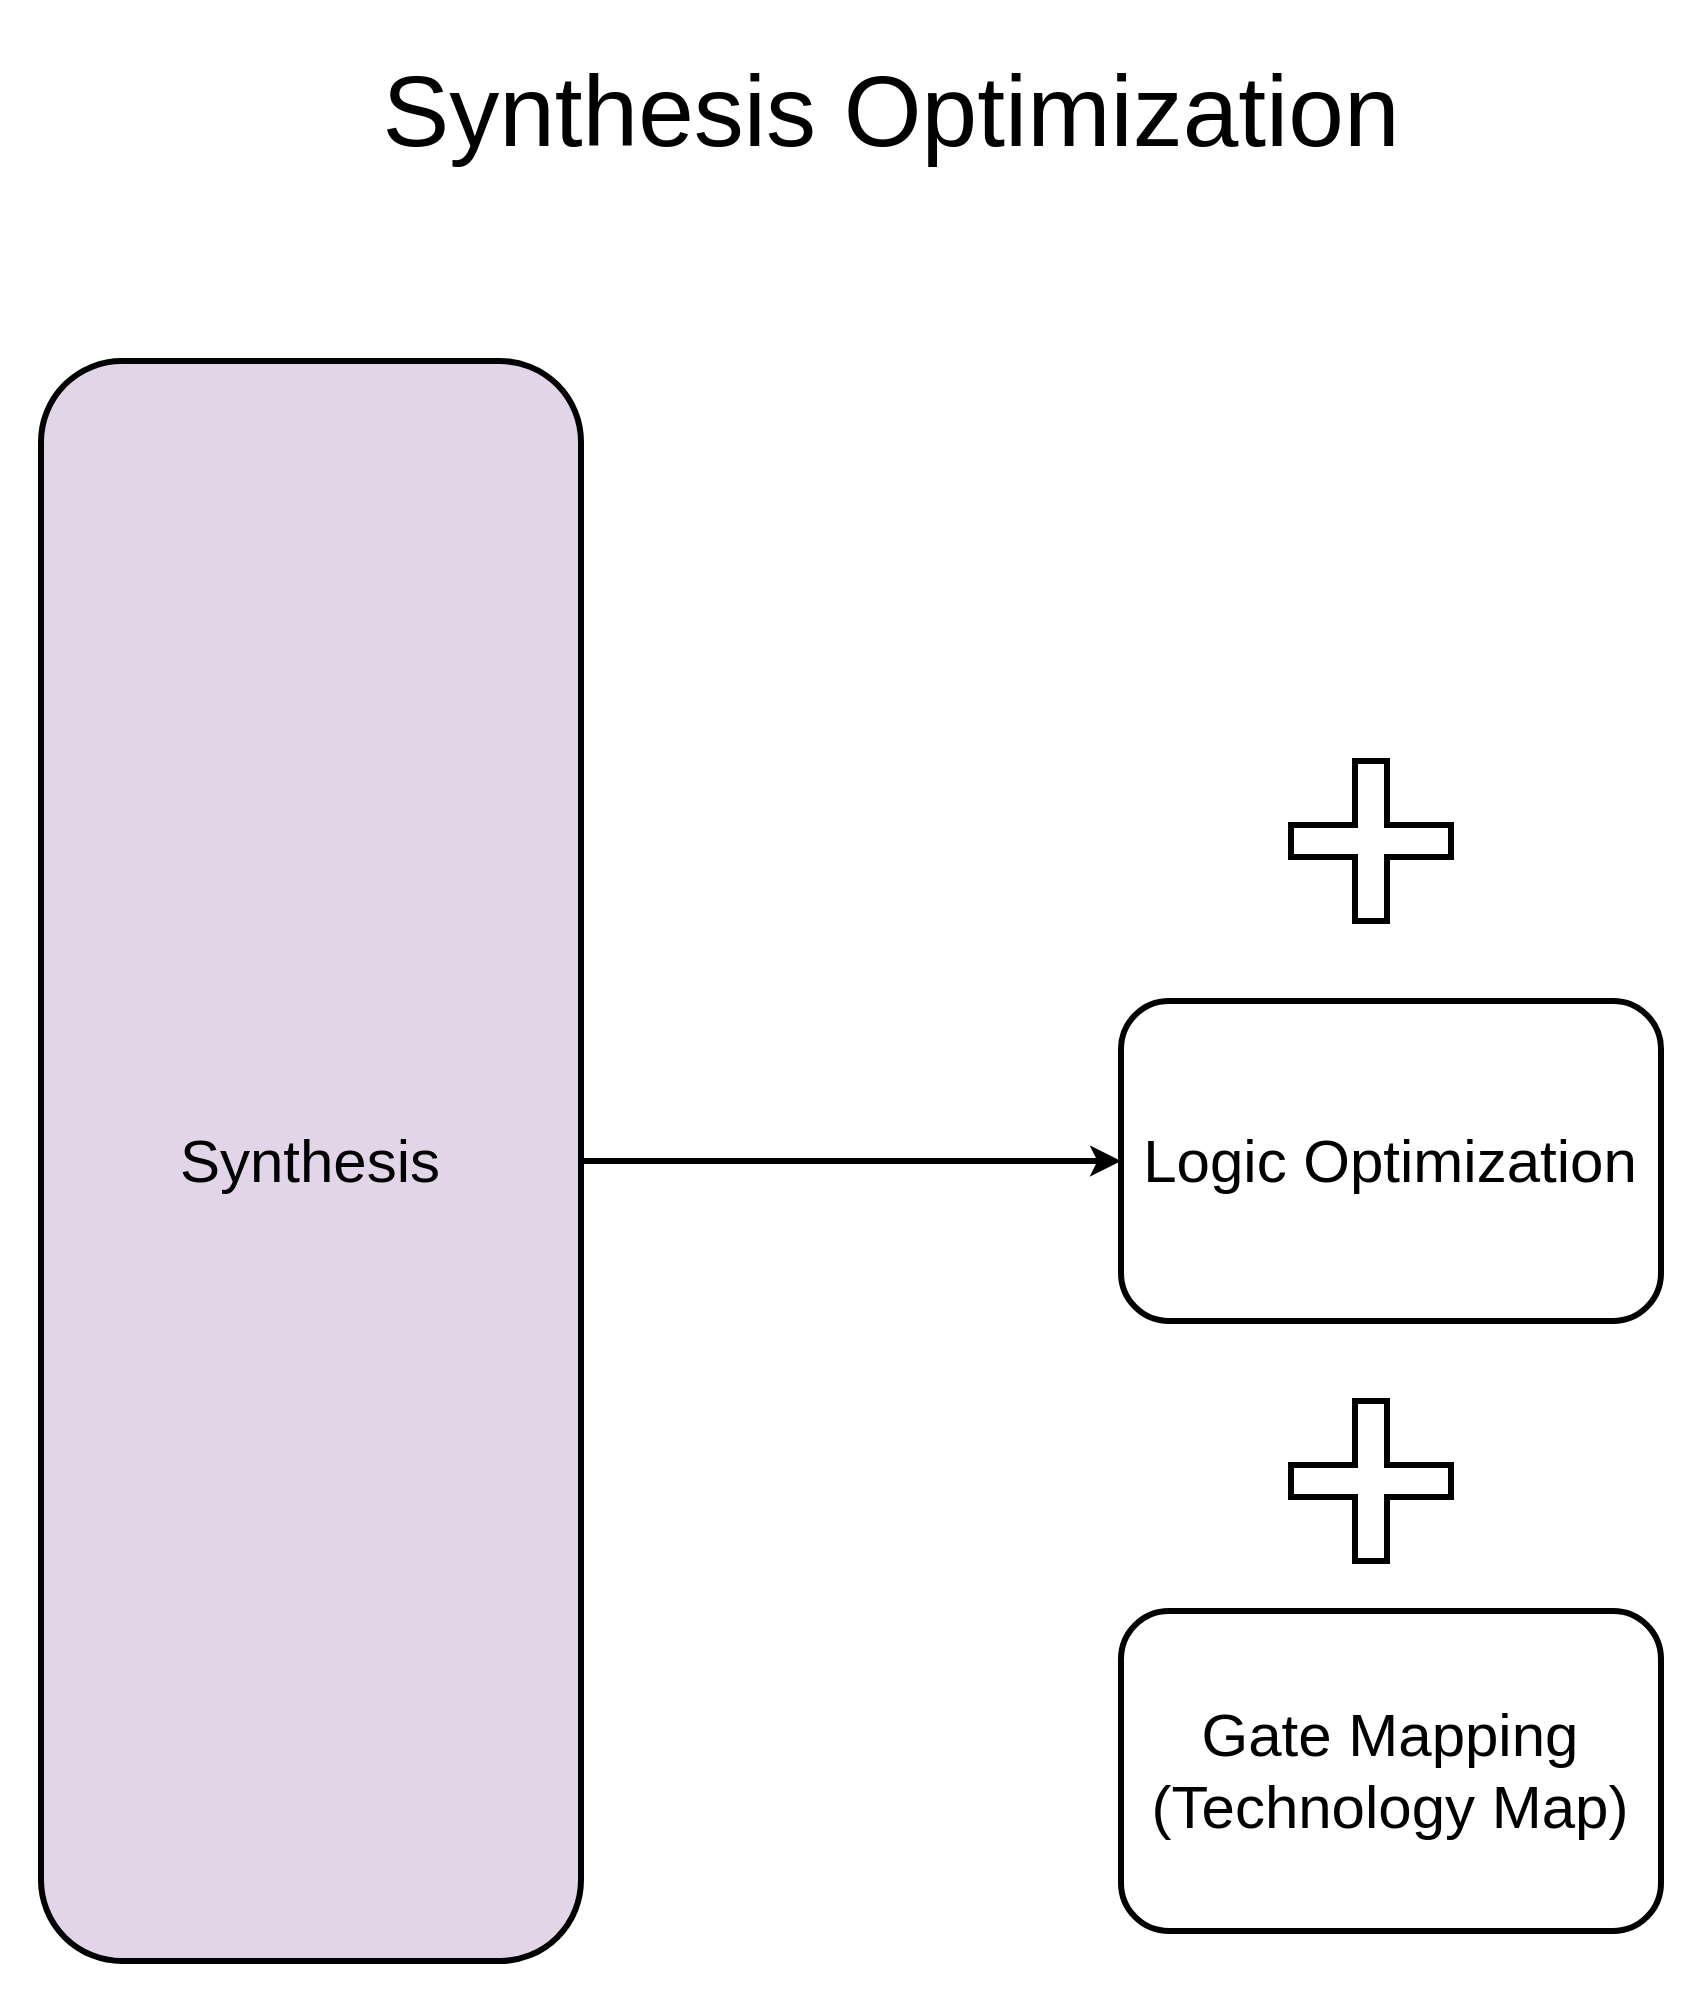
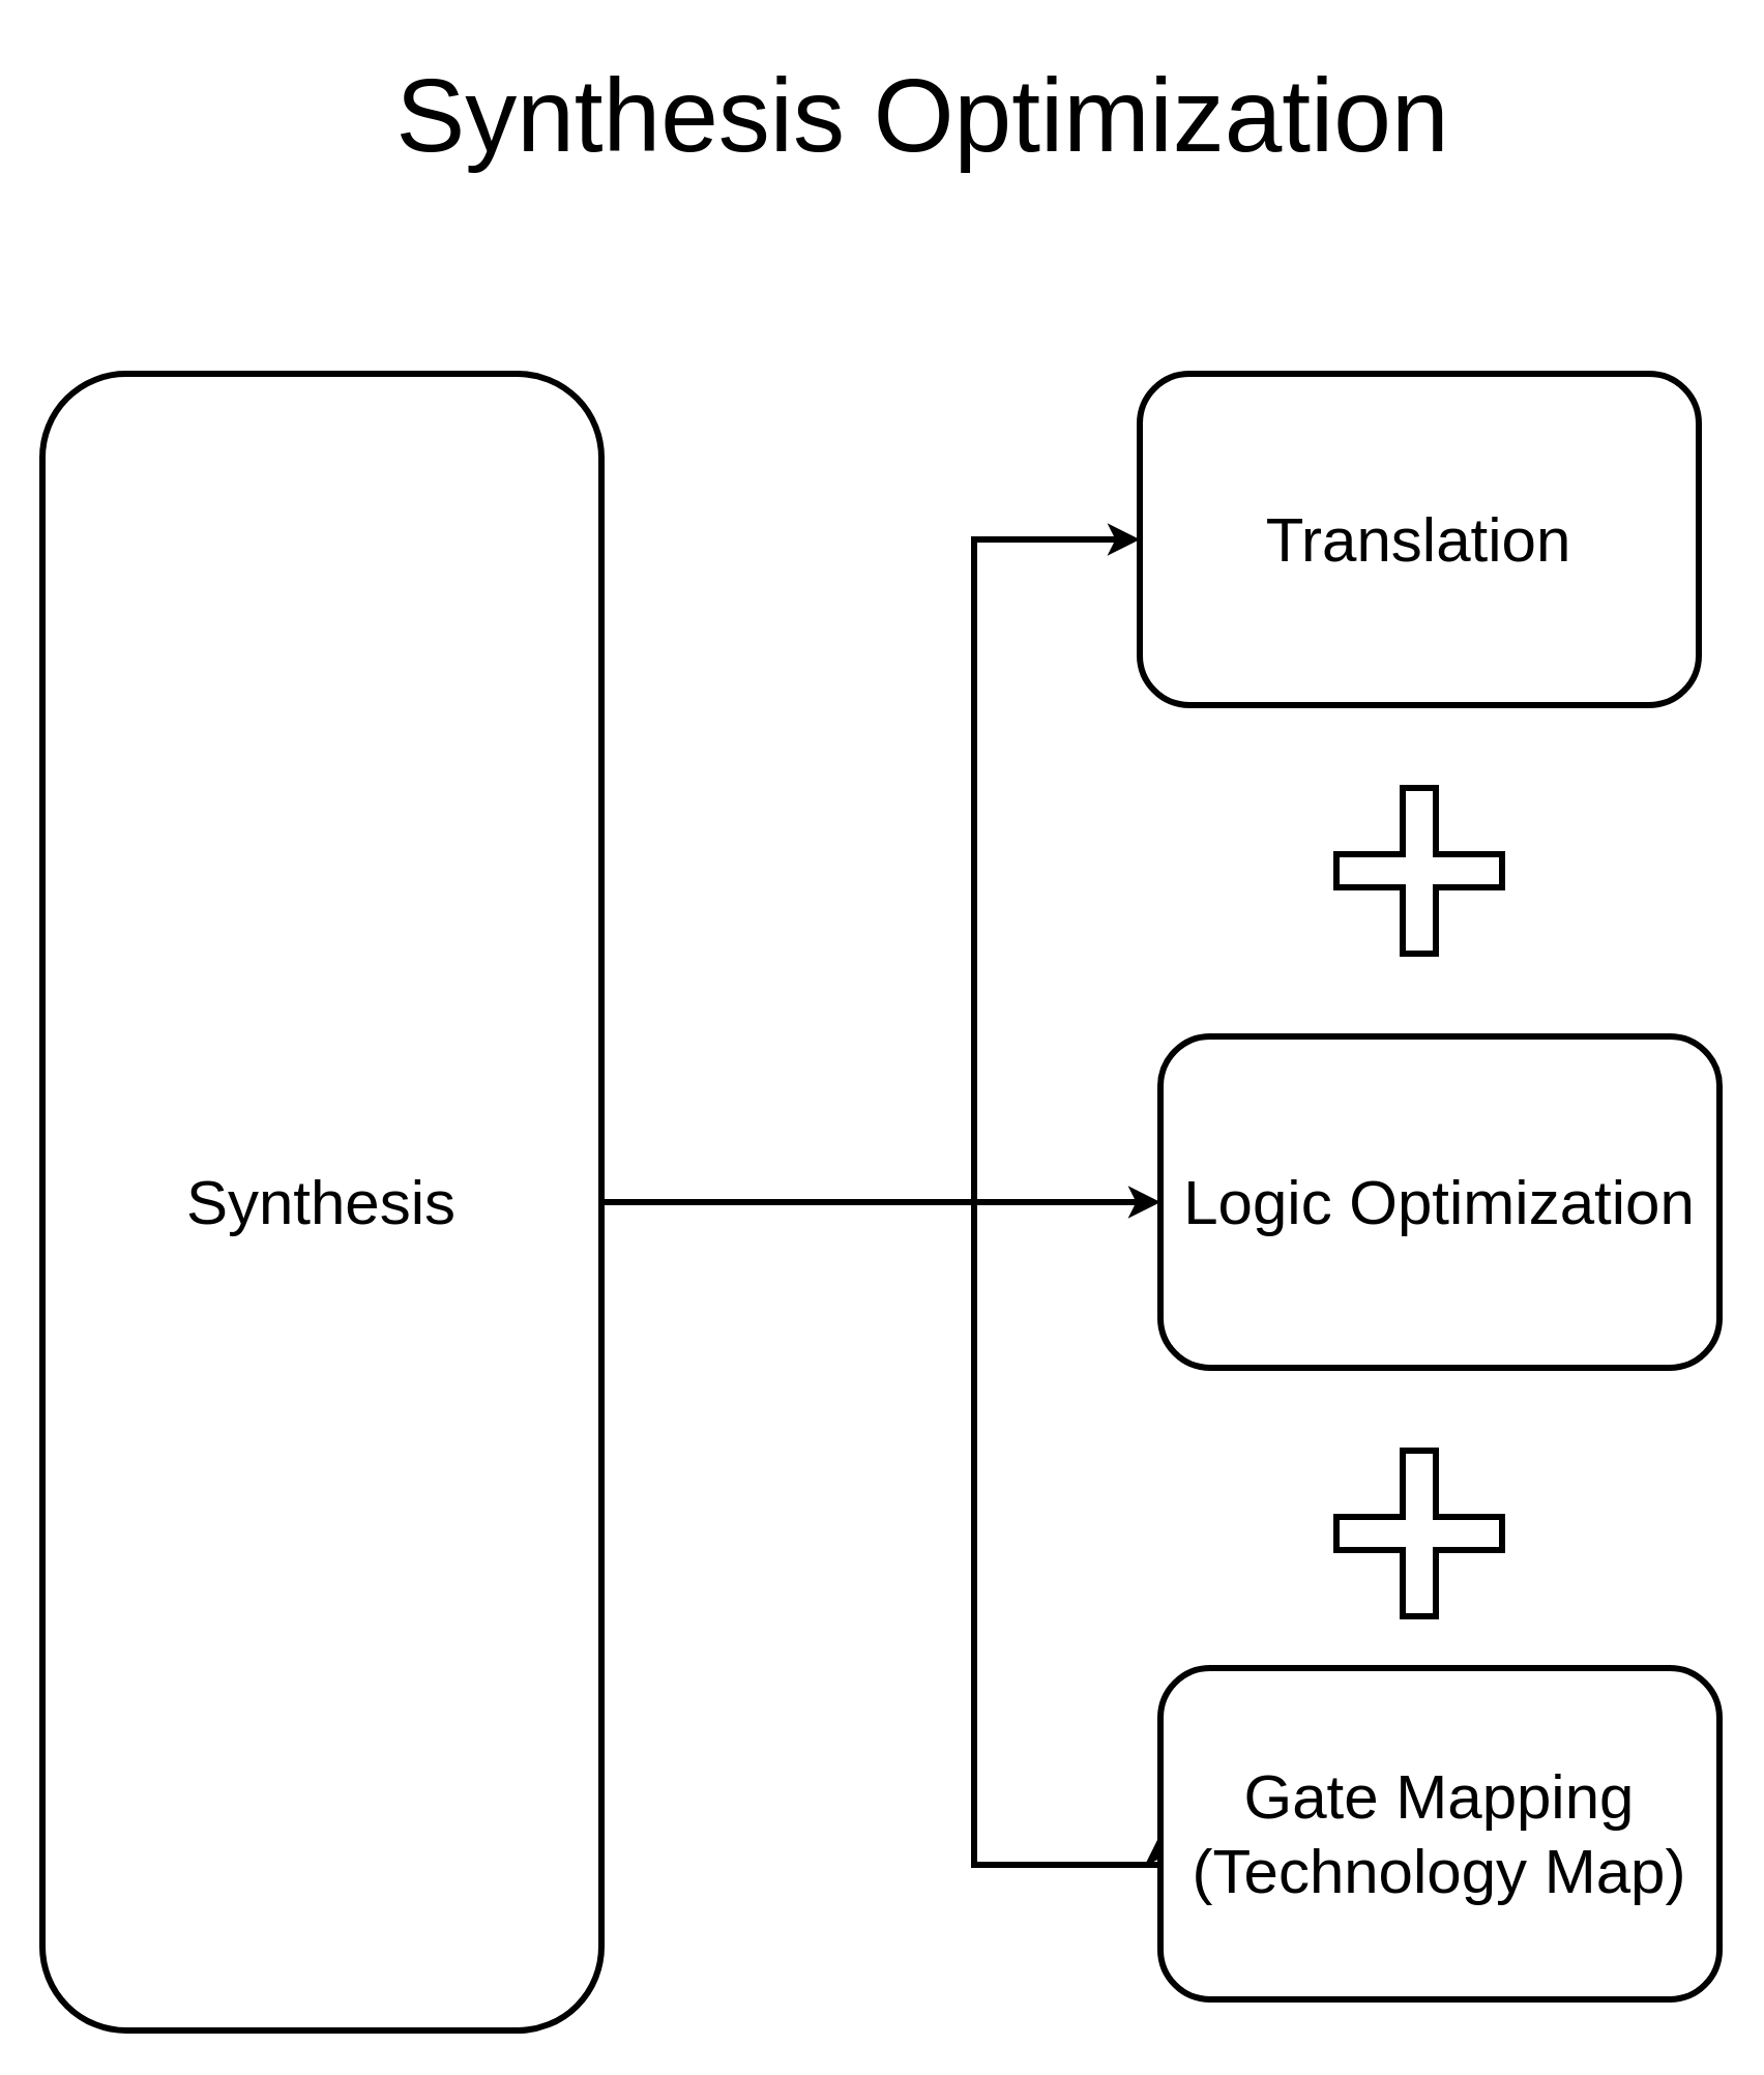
  <mxCell id="0" />
  <mxCell id="1" parent="0" />
+ <mxCell id="2" style="edgeStyle=orthogonalEdgeStyle;rounded=0;orthogonalLoop=1;jettySize=auto;html=1;exitX=1;exitY=0.5;exitDx=0;exitDy=0;entryX=0;entryY=0.5;entryDx=0;entryDy=0;strokeWidth=3;" edge="1" parent="1" source="5" target="6"><mxGeometry relative="1" as="geometry"><Array as="points"><mxPoint x="290" y="580" /><mxPoint x="470" y="580" /><mxPoint x="470" y="260" /></Array></mxGeometry></mxCell>
  <mxCell id="3" style="edgeStyle=orthogonalEdgeStyle;rounded=0;orthogonalLoop=1;jettySize=auto;html=1;exitX=1;exitY=0.5;exitDx=0;exitDy=0;entryX=0;entryY=0.5;entryDx=0;entryDy=0;strokeWidth=3;" edge="1" parent="1" source="5" target="7"><mxGeometry relative="1" as="geometry"><Array as="points"><mxPoint x="290" y="580" /></Array></mxGeometry></mxCell>
- <mxCell id="5" value="Synthesis" style="rounded=1;whiteSpace=wrap;html=1;fontSize=30;strokeWidth=3;fillColor=#e1d5e7;" vertex="1" parent="1"><mxGeometry x="20" y="180" width="270" height="800" as="geometry" /></mxCell>
+ <mxCell id="4" style="edgeStyle=orthogonalEdgeStyle;rounded=0;orthogonalLoop=1;jettySize=auto;html=1;exitX=1;exitY=0.5;exitDx=0;exitDy=0;entryX=0;entryY=0.5;entryDx=0;entryDy=0;strokeWidth=3;" edge="1" parent="1" source="5" target="8"><mxGeometry relative="1" as="geometry"><Array as="points"><mxPoint x="290" y="580" /><mxPoint x="470" y="580" /><mxPoint x="470" y="900" /></Array></mxGeometry></mxCell>
+ <mxCell id="5" value="Synthesis" style="rounded=1;whiteSpace=wrap;html=1;fontSize=30;strokeWidth=3;" vertex="1" parent="1"><mxGeometry x="20" y="180" width="270" height="800" as="geometry" /></mxCell>
+ <mxCell id="6" value="Translation" style="rounded=1;whiteSpace=wrap;html=1;fontSize=30;strokeWidth=3;" vertex="1" parent="1"><mxGeometry x="550" y="180" width="270" height="160" as="geometry" /></mxCell>
  <mxCell id="7" value="Logic Optimization" style="rounded=1;whiteSpace=wrap;html=1;fontSize=30;strokeWidth=3;" vertex="1" parent="1"><mxGeometry x="560" y="500" width="270" height="160" as="geometry" /></mxCell>
  <mxCell id="8" value="Gate Mapping (Technology Map)" style="rounded=1;whiteSpace=wrap;html=1;fontSize=30;strokeWidth=3;" vertex="1" parent="1"><mxGeometry x="560" y="805" width="270" height="160" as="geometry" /></mxCell>
  <mxCell id="9" value="" style="shape=cross;whiteSpace=wrap;html=1;strokeWidth=3;" vertex="1" parent="1"><mxGeometry x="645" y="380" width="80" height="80" as="geometry" /></mxCell>
  <mxCell id="10" value="" style="shape=cross;whiteSpace=wrap;html=1;strokeWidth=3;" vertex="1" parent="1"><mxGeometry x="645" y="700" width="80" height="80" as="geometry" /></mxCell>
  <mxCell id="11" value="Synthesis Optimization" style="text;html=1;align=center;verticalAlign=middle;resizable=0;points=[];autosize=1;strokeColor=none;fillColor=none;fontSize=50;" vertex="1" parent="1"><mxGeometry x="150" y="20" width="590" height="70" as="geometry" /></mxCell>
